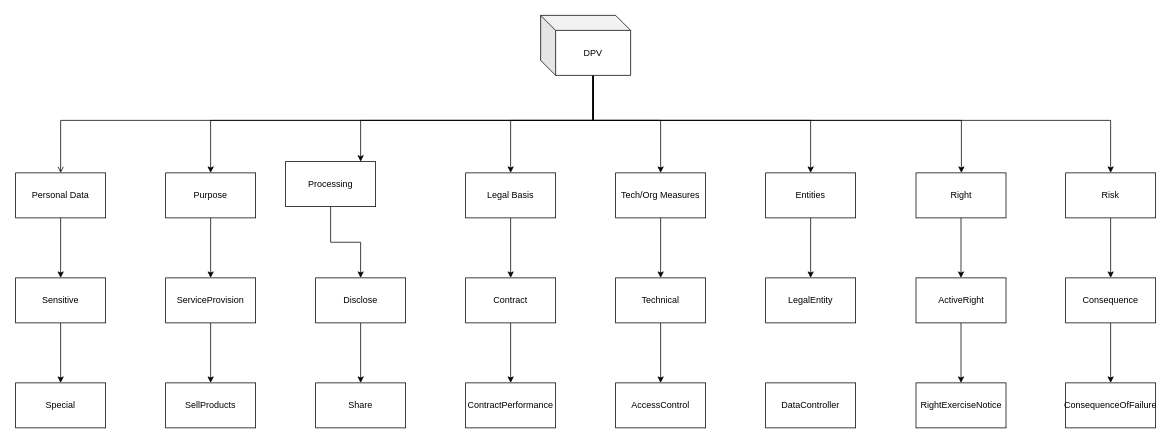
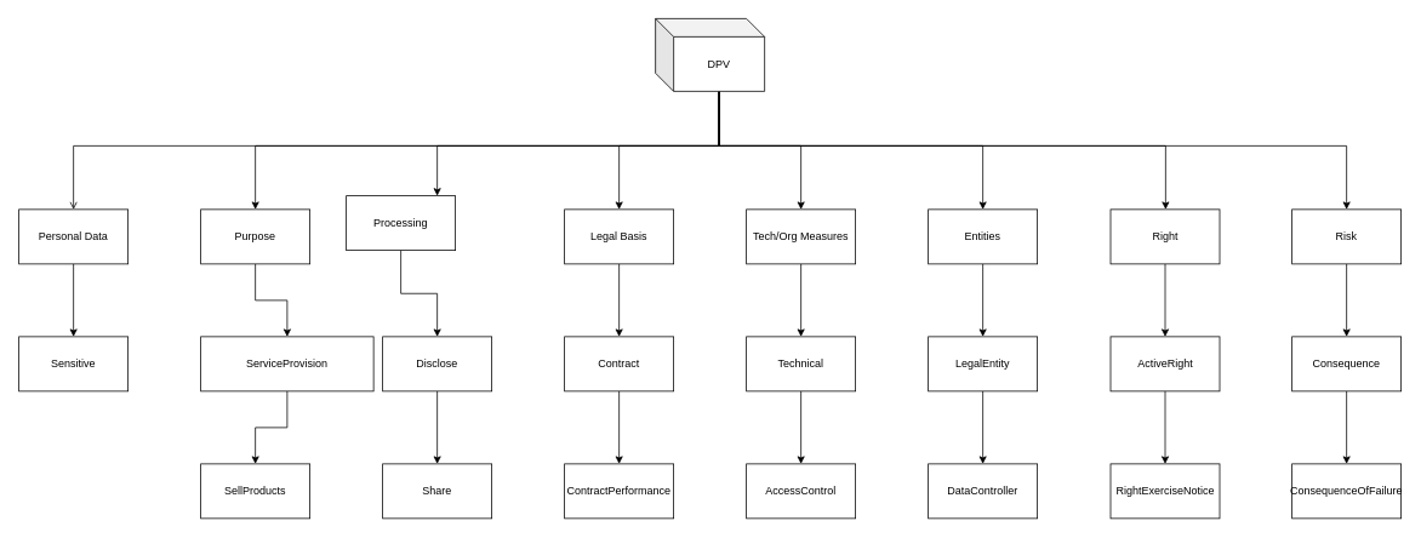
  <mxCell id="0" />
  <mxCell id="1" parent="0" />
  <mxCell id="2" value="" style="edgeStyle=orthogonalEdgeStyle;rounded=0;orthogonalLoop=1;jettySize=auto;html=1;entryX=0.5;entryY=0;entryDx=0;entryDy=0;exitX=0;exitY=0;exitDx=70;exitDy=80;exitPerimeter=0;endArrow=open;" edge="1" parent="1" source="10" target="12"><mxGeometry relative="1" as="geometry"><mxPoint x="254" y="150" as="targetPoint" /><Array as="points"><mxPoint x="790" y="160" /><mxPoint x="80" y="160" /></Array></mxGeometry></mxCell>
  <mxCell id="3" value="" style="edgeStyle=orthogonalEdgeStyle;rounded=0;orthogonalLoop=1;jettySize=auto;html=1;entryX=0.5;entryY=0;entryDx=0;entryDy=0;exitX=0;exitY=0;exitDx=70;exitDy=80;exitPerimeter=0;" edge="1" parent="1" source="10" target="17"><mxGeometry relative="1" as="geometry"><mxPoint x="394" y="280" as="targetPoint" /><Array as="points"><mxPoint x="790" y="160" /><mxPoint x="280" y="160" /></Array></mxGeometry></mxCell>
  <mxCell id="4" value="" style="edgeStyle=orthogonalEdgeStyle;rounded=0;orthogonalLoop=1;jettySize=auto;html=1;exitX=0;exitY=0;exitDx=70;exitDy=80;exitPerimeter=0;" edge="1" parent="1" source="10" target="22"><mxGeometry relative="1" as="geometry"><mxPoint x="730" y="120" as="sourcePoint" /><Array as="points"><mxPoint x="790" y="160" /><mxPoint x="480" y="160" /></Array></mxGeometry></mxCell>
  <mxCell id="5" value="" style="edgeStyle=orthogonalEdgeStyle;rounded=0;orthogonalLoop=1;jettySize=auto;html=1;exitX=0;exitY=0;exitDx=70;exitDy=80;exitPerimeter=0;" edge="1" parent="1" source="10" target="27"><mxGeometry relative="1" as="geometry"><Array as="points"><mxPoint x="790" y="160" /><mxPoint x="680" y="160" /></Array></mxGeometry></mxCell>
  <mxCell id="6" value="" style="edgeStyle=orthogonalEdgeStyle;rounded=0;orthogonalLoop=1;jettySize=auto;html=1;exitX=0;exitY=0;exitDx=70;exitDy=80;exitPerimeter=0;" edge="1" parent="1" source="10" target="32"><mxGeometry relative="1" as="geometry"><Array as="points"><mxPoint x="790" y="160" /><mxPoint x="880" y="160" /></Array></mxGeometry></mxCell>
  <mxCell id="7" value="" style="edgeStyle=orthogonalEdgeStyle;rounded=0;orthogonalLoop=1;jettySize=auto;html=1;" edge="1" parent="1" target="37"><mxGeometry relative="1" as="geometry"><mxPoint x="790" y="100" as="sourcePoint" /><Array as="points"><mxPoint x="790" y="160" /><mxPoint x="1080" y="160" /></Array></mxGeometry></mxCell>
  <mxCell id="8" value="" style="edgeStyle=orthogonalEdgeStyle;rounded=0;orthogonalLoop=1;jettySize=auto;html=1;exitX=0;exitY=0;exitDx=70;exitDy=80;exitPerimeter=0;" edge="1" parent="1" source="10" target="42"><mxGeometry relative="1" as="geometry"><Array as="points"><mxPoint x="790" y="160" /><mxPoint x="1281" y="160" /></Array></mxGeometry></mxCell>
  <mxCell id="9" value="" style="edgeStyle=orthogonalEdgeStyle;rounded=0;orthogonalLoop=1;jettySize=auto;html=1;" edge="1" parent="1" target="44"><mxGeometry relative="1" as="geometry"><mxPoint x="790" y="100" as="sourcePoint" /><Array as="points"><mxPoint x="790" y="160" /><mxPoint x="1480" y="160" /></Array></mxGeometry></mxCell>
  <mxCell id="10" value="DPV" style="shape=cube;whiteSpace=wrap;html=1;boundedLbl=1;backgroundOutline=1;darkOpacity=0.05;darkOpacity2=0.1;" vertex="1" parent="1"><mxGeometry x="720" y="20" width="120" height="80" as="geometry" /></mxCell>
  <mxCell id="11" value="" style="edgeStyle=orthogonalEdgeStyle;rounded=0;orthogonalLoop=1;jettySize=auto;html=1;" edge="1" parent="1" source="12" target="14"><mxGeometry relative="1" as="geometry" /></mxCell>
  <mxCell id="12" value="Personal Data" style="rounded=0;whiteSpace=wrap;html=1;" vertex="1" parent="1"><mxGeometry x="20" y="230" width="120" height="60" as="geometry" /></mxCell>
- <mxCell id="13" value="" style="edgeStyle=orthogonalEdgeStyle;rounded=0;orthogonalLoop=1;jettySize=auto;html=1;" edge="1" parent="1" source="14" target="15"><mxGeometry relative="1" as="geometry" /></mxCell>
  <mxCell id="14" value="Sensitive" style="whiteSpace=wrap;html=1;rounded=0;" vertex="1" parent="1"><mxGeometry x="20" y="370" width="120" height="60" as="geometry" /></mxCell>
- <mxCell id="15" value="Special" style="whiteSpace=wrap;html=1;rounded=0;" vertex="1" parent="1"><mxGeometry x="20" y="510" width="120" height="60" as="geometry" /></mxCell>
  <mxCell id="16" value="" style="edgeStyle=orthogonalEdgeStyle;rounded=0;orthogonalLoop=1;jettySize=auto;html=1;" edge="1" parent="1" source="17" target="19"><mxGeometry relative="1" as="geometry" /></mxCell>
  <mxCell id="17" value="Purpose" style="whiteSpace=wrap;html=1;rounded=0;" vertex="1" parent="1"><mxGeometry x="220" y="230" width="120" height="60" as="geometry" /></mxCell>
  <mxCell id="18" value="" style="edgeStyle=orthogonalEdgeStyle;rounded=0;orthogonalLoop=1;jettySize=auto;html=1;" edge="1" parent="1" source="19" target="20"><mxGeometry relative="1" as="geometry" /></mxCell>
- <mxCell id="19" value="ServiceProvision" style="whiteSpace=wrap;html=1;rounded=0;" vertex="1" parent="1"><mxGeometry x="220" y="370" width="120" height="60" as="geometry" /></mxCell>
+ <mxCell id="19" value="ServiceProvision" style="whiteSpace=wrap;html=1;rounded=0;" vertex="1" parent="1"><mxGeometry x="220" y="370" width="190" height="60" as="geometry" /></mxCell>
  <mxCell id="20" value="SellProducts" style="whiteSpace=wrap;html=1;rounded=0;" vertex="1" parent="1"><mxGeometry x="220" y="510" width="120" height="60" as="geometry" /></mxCell>
  <mxCell id="21" value="" style="edgeStyle=orthogonalEdgeStyle;rounded=0;orthogonalLoop=1;jettySize=auto;html=1;" edge="1" parent="1" source="22" target="24"><mxGeometry relative="1" as="geometry" /></mxCell>
  <mxCell id="22" value="Processing" style="whiteSpace=wrap;html=1;" vertex="1" parent="1"><mxGeometry x="380" y="215" width="120" height="60" as="geometry" /></mxCell>
  <mxCell id="23" value="" style="edgeStyle=orthogonalEdgeStyle;rounded=0;orthogonalLoop=1;jettySize=auto;html=1;" edge="1" parent="1" source="24" target="25"><mxGeometry relative="1" as="geometry" /></mxCell>
  <mxCell id="24" value="Disclose" style="whiteSpace=wrap;html=1;" vertex="1" parent="1"><mxGeometry x="420" y="370" width="120" height="60" as="geometry" /></mxCell>
  <mxCell id="25" value="Share" style="whiteSpace=wrap;html=1;" vertex="1" parent="1"><mxGeometry x="420" y="510" width="120" height="60" as="geometry" /></mxCell>
  <mxCell id="26" value="" style="edgeStyle=orthogonalEdgeStyle;rounded=0;orthogonalLoop=1;jettySize=auto;html=1;" edge="1" parent="1" source="27" target="29"><mxGeometry relative="1" as="geometry" /></mxCell>
  <mxCell id="27" value="Legal Basis" style="whiteSpace=wrap;html=1;" vertex="1" parent="1"><mxGeometry x="620" y="230" width="120" height="60" as="geometry" /></mxCell>
  <mxCell id="28" value="" style="edgeStyle=orthogonalEdgeStyle;rounded=0;orthogonalLoop=1;jettySize=auto;html=1;" edge="1" parent="1" source="29" target="30"><mxGeometry relative="1" as="geometry" /></mxCell>
  <mxCell id="29" value="Contract" style="whiteSpace=wrap;html=1;" vertex="1" parent="1"><mxGeometry x="620" y="370" width="120" height="60" as="geometry" /></mxCell>
  <mxCell id="30" value="ContractPerformance" style="whiteSpace=wrap;html=1;" vertex="1" parent="1"><mxGeometry x="620" y="510" width="120" height="60" as="geometry" /></mxCell>
  <mxCell id="31" value="" style="edgeStyle=orthogonalEdgeStyle;rounded=0;orthogonalLoop=1;jettySize=auto;html=1;" edge="1" parent="1" source="32" target="34"><mxGeometry relative="1" as="geometry" /></mxCell>
  <mxCell id="32" value="Tech/Org Measures" style="whiteSpace=wrap;html=1;" vertex="1" parent="1"><mxGeometry x="820" y="230" width="120" height="60" as="geometry" /></mxCell>
  <mxCell id="33" value="" style="edgeStyle=orthogonalEdgeStyle;rounded=0;orthogonalLoop=1;jettySize=auto;html=1;" edge="1" parent="1" source="34" target="35"><mxGeometry relative="1" as="geometry" /></mxCell>
  <mxCell id="34" value="Technical" style="whiteSpace=wrap;html=1;" vertex="1" parent="1"><mxGeometry x="820" y="370" width="120" height="60" as="geometry" /></mxCell>
  <mxCell id="35" value="AccessControl" style="whiteSpace=wrap;html=1;" vertex="1" parent="1"><mxGeometry x="820" y="510" width="120" height="60" as="geometry" /></mxCell>
  <mxCell id="36" value="" style="edgeStyle=orthogonalEdgeStyle;rounded=0;orthogonalLoop=1;jettySize=auto;html=1;" edge="1" parent="1" source="37" target="39"><mxGeometry relative="1" as="geometry" /></mxCell>
  <mxCell id="37" value="Entities" style="whiteSpace=wrap;html=1;" vertex="1" parent="1"><mxGeometry x="1020" y="230" width="120" height="60" as="geometry" /></mxCell>
+ <mxCell id="38" value="" style="edgeStyle=orthogonalEdgeStyle;rounded=0;orthogonalLoop=1;jettySize=auto;html=1;" edge="1" parent="1" source="39" target="40"><mxGeometry relative="1" as="geometry" /></mxCell>
  <mxCell id="39" value="LegalEntity" style="whiteSpace=wrap;html=1;" vertex="1" parent="1"><mxGeometry x="1020" y="370" width="120" height="60" as="geometry" /></mxCell>
  <mxCell id="40" value="DataController" style="whiteSpace=wrap;html=1;" vertex="1" parent="1"><mxGeometry x="1020" y="510" width="120" height="60" as="geometry" /></mxCell>
  <mxCell id="41" value="" style="edgeStyle=orthogonalEdgeStyle;rounded=0;orthogonalLoop=1;jettySize=auto;html=1;" edge="1" parent="1" source="42" target="46"><mxGeometry relative="1" as="geometry" /></mxCell>
  <mxCell id="42" value="Right" style="whiteSpace=wrap;html=1;" vertex="1" parent="1"><mxGeometry x="1220.5" y="230" width="120" height="60" as="geometry" /></mxCell>
  <mxCell id="43" value="" style="edgeStyle=orthogonalEdgeStyle;rounded=0;orthogonalLoop=1;jettySize=auto;html=1;" edge="1" parent="1" source="44" target="49"><mxGeometry relative="1" as="geometry" /></mxCell>
  <mxCell id="44" value="Risk" style="whiteSpace=wrap;html=1;" vertex="1" parent="1"><mxGeometry x="1420" y="230" width="120" height="60" as="geometry" /></mxCell>
  <mxCell id="45" value="" style="edgeStyle=orthogonalEdgeStyle;rounded=0;orthogonalLoop=1;jettySize=auto;html=1;" edge="1" parent="1" source="46" target="47"><mxGeometry relative="1" as="geometry" /></mxCell>
  <mxCell id="46" value="ActiveRight" style="whiteSpace=wrap;html=1;" vertex="1" parent="1"><mxGeometry x="1220.5" y="370" width="120" height="60" as="geometry" /></mxCell>
  <mxCell id="47" value="RightExerciseNotice" style="whiteSpace=wrap;html=1;" vertex="1" parent="1"><mxGeometry x="1220.5" y="510" width="120" height="60" as="geometry" /></mxCell>
  <mxCell id="48" value="" style="edgeStyle=orthogonalEdgeStyle;rounded=0;orthogonalLoop=1;jettySize=auto;html=1;" edge="1" parent="1" source="49" target="50"><mxGeometry relative="1" as="geometry" /></mxCell>
  <mxCell id="49" value="Consequence" style="whiteSpace=wrap;html=1;" vertex="1" parent="1"><mxGeometry x="1420" y="370" width="120" height="60" as="geometry" /></mxCell>
  <mxCell id="50" value="ConsequenceOfFailure" style="whiteSpace=wrap;html=1;" vertex="1" parent="1"><mxGeometry x="1420" y="510" width="120" height="60" as="geometry" /></mxCell>
